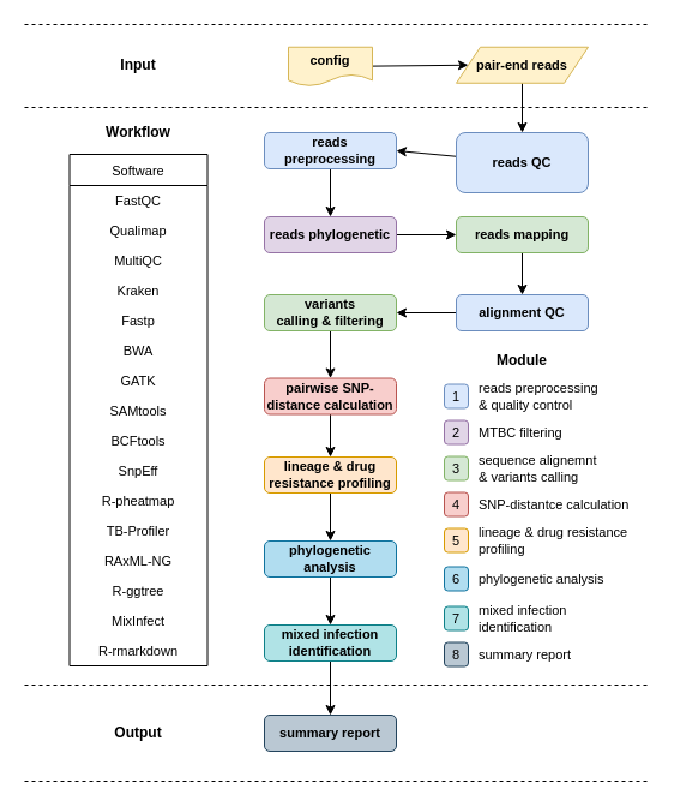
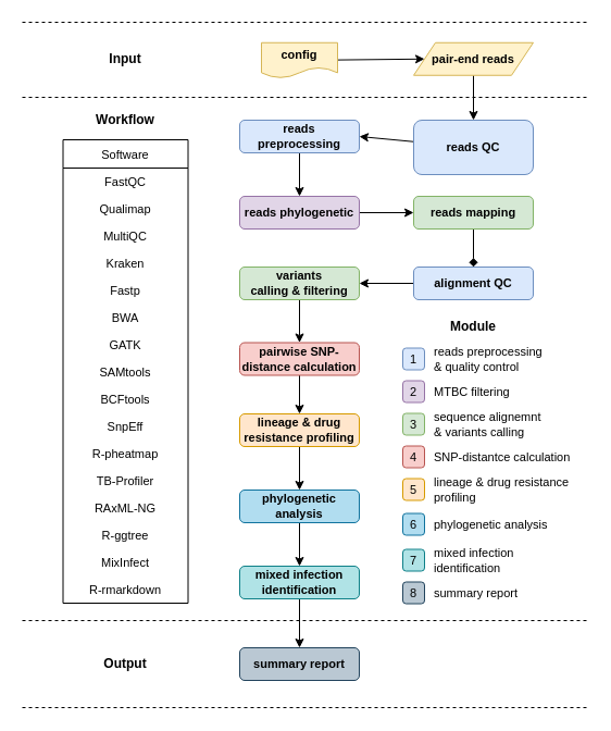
  <mxCell id="0" />
  <mxCell id="1" parent="0" />
  <mxCell id="2" style="edgeStyle=none;html=1;fontSize=11;comic=0;fontFamily=Arial;entryX=0;entryY=0.5;entryDx=0;entryDy=0;" parent="1" source="3" target="5" edge="1"><mxGeometry relative="1" as="geometry"><mxPoint x="380" y="55" as="targetPoint" /></mxGeometry></mxCell>
  <mxCell id="3" value="&lt;font style=&quot;font-size: 11px;&quot;&gt;config&lt;/font&gt;" style="shape=document;whiteSpace=wrap;html=1;boundedLbl=1;fontSize=11;fillColor=#fff2cc;strokeColor=#d6b656;comic=0;fontFamily=Arial;fontStyle=1" parent="1" vertex="1"><mxGeometry x="240" y="38.75" width="70" height="32.5" as="geometry" /></mxCell>
  <mxCell id="4" style="edgeStyle=orthogonalEdgeStyle;html=1;strokeWidth=1;comic=0;fontSize=11;fontFamily=Arial;" parent="1" source="5" target="7" edge="1"><mxGeometry relative="1" as="geometry" /></mxCell>
  <mxCell id="5" value="&lt;font style=&quot;font-size: 11px;&quot;&gt;pair-end reads&lt;/font&gt;" style="shape=parallelogram;perimeter=parallelogramPerimeter;whiteSpace=wrap;html=1;fixedSize=1;fontSize=11;fillColor=#fff2cc;strokeColor=#d6b656;comic=0;fontFamily=Arial;fontStyle=1" parent="1" vertex="1"><mxGeometry x="380" y="38.75" width="110" height="30" as="geometry" /></mxCell>
  <mxCell id="6" style="edgeStyle=none;html=1;comic=0;fontSize=11;fontFamily=Arial;" parent="1" source="7" edge="1"><mxGeometry relative="1" as="geometry"><mxPoint x="330" y="125" as="targetPoint" /></mxGeometry></mxCell>
  <mxCell id="7" value="&lt;font style=&quot;font-size: 11px&quot;&gt;reads QC&lt;br style=&quot;font-size: 11px&quot;&gt;&lt;/font&gt;" style="rounded=1;whiteSpace=wrap;html=1;fontSize=11;fillColor=#dae8fc;strokeColor=#6c8ebf;comic=0;fontFamily=Arial;fontStyle=1" parent="1" vertex="1"><mxGeometry x="380" y="110" width="110" height="50" as="geometry" /></mxCell>
- <mxCell id="8" value="" style="edgeStyle=none;html=1;" parent="1" source="9" target="58" edge="1"><mxGeometry relative="1" as="geometry" /></mxCell>
+ <mxCell id="8" value="" style="edgeStyle=none;html=1;endArrow=diamond;" parent="1" source="9" target="58" edge="1"><mxGeometry relative="1" as="geometry" /></mxCell>
  <mxCell id="9" value="&lt;font style=&quot;font-size: 11px;&quot;&gt;reads mapping&lt;br style=&quot;font-size: 11px;&quot;&gt;&lt;/font&gt;" style="rounded=1;whiteSpace=wrap;html=1;fontSize=11;fillColor=#d5e8d4;strokeColor=#82b366;comic=0;fontFamily=Arial;fontStyle=1" parent="1" vertex="1"><mxGeometry x="380" y="180" width="110" height="30" as="geometry" /></mxCell>
  <mxCell id="10" value="" style="edgeStyle=none;html=1;comic=0;fontSize=11;fontFamily=Arial;" parent="1" source="11" target="13" edge="1"><mxGeometry relative="1" as="geometry" /></mxCell>
  <mxCell id="11" value="&lt;font style=&quot;font-size: 11px&quot;&gt;variants &lt;br&gt;calling &amp;amp; filtering&lt;br style=&quot;font-size: 11px&quot;&gt;&lt;/font&gt;" style="rounded=1;whiteSpace=wrap;html=1;fontSize=11;fillColor=#d5e8d4;strokeColor=#82b366;comic=0;fontFamily=Arial;fontStyle=1" parent="1" vertex="1"><mxGeometry x="220" y="245" width="110" height="30" as="geometry" /></mxCell>
  <mxCell id="12" value="" style="edgeStyle=none;html=1;comic=0;fontSize=11;fontFamily=Arial;" parent="1" source="13" target="15" edge="1"><mxGeometry relative="1" as="geometry" /></mxCell>
  <mxCell id="13" value="&lt;font style=&quot;font-size: 11px;&quot;&gt;pairwise SNP-distance calculation&lt;br style=&quot;font-size: 11px;&quot;&gt;&lt;/font&gt;" style="rounded=1;whiteSpace=wrap;html=1;fontSize=11;fillColor=#f8cecc;strokeColor=#b85450;comic=0;fontFamily=Arial;fontStyle=1" parent="1" vertex="1"><mxGeometry x="220" y="314.5" width="110" height="30" as="geometry" /></mxCell>
  <mxCell id="14" value="" style="edgeStyle=none;html=1;comic=0;fontSize=11;fontFamily=Arial;" parent="1" source="15" target="17" edge="1"><mxGeometry relative="1" as="geometry" /></mxCell>
  <mxCell id="15" value="&lt;font style=&quot;font-size: 11px&quot;&gt;lineage &amp;amp; drug resistance profiling&lt;br style=&quot;font-size: 11px&quot;&gt;&lt;/font&gt;" style="rounded=1;whiteSpace=wrap;html=1;fontSize=11;comic=0;fontFamily=Arial;strokeColor=#D79B00;fillColor=#FFE6CC;fontStyle=1" parent="1" vertex="1"><mxGeometry x="220" y="380" width="110" height="30" as="geometry" /></mxCell>
  <mxCell id="16" value="" style="edgeStyle=orthogonalEdgeStyle;html=1;comic=0;fontSize=11;fontFamily=Arial;" parent="1" source="17" target="19" edge="1"><mxGeometry relative="1" as="geometry" /></mxCell>
  <mxCell id="17" value="&lt;font style=&quot;font-size: 11px&quot;&gt;phylogenetic analysis&lt;br style=&quot;font-size: 11px&quot;&gt;&lt;/font&gt;" style="rounded=1;whiteSpace=wrap;html=1;fontSize=11;fillColor=#b1ddf0;strokeColor=#10739e;comic=0;fontFamily=Arial;fontStyle=1" parent="1" vertex="1"><mxGeometry x="220" y="450" width="110" height="30" as="geometry" /></mxCell>
  <mxCell id="18" style="edgeStyle=orthogonalEdgeStyle;html=1;exitX=0.5;exitY=1;exitDx=0;exitDy=0;fontSize=11;fontColor=#000000;fontFamily=Arial;" parent="1" source="19" target="51" edge="1"><mxGeometry relative="1" as="geometry" /></mxCell>
  <mxCell id="19" value="&lt;font style=&quot;font-size: 11px&quot;&gt;mixed infection identification&lt;br style=&quot;font-size: 11px&quot;&gt;&lt;/font&gt;" style="rounded=1;whiteSpace=wrap;html=1;fontSize=11;fillColor=#b0e3e6;strokeColor=#0e8088;comic=0;fontFamily=Arial;fontStyle=1" parent="1" vertex="1"><mxGeometry x="220" y="520" width="110" height="30" as="geometry" /></mxCell>
  <mxCell id="20" value="&lt;font style=&quot;font-size: 11px;&quot;&gt;1&lt;br style=&quot;font-size: 11px;&quot;&gt;&lt;/font&gt;" style="rounded=1;whiteSpace=wrap;html=1;fontSize=11;fillColor=#dae8fc;strokeColor=#6c8ebf;comic=0;fontFamily=Arial;fontStyle=0" parent="1" vertex="1"><mxGeometry x="370" y="319.5" width="20" height="20" as="geometry" /></mxCell>
  <mxCell id="21" value="&lt;font style=&quot;font-size: 11px;&quot;&gt;2&lt;br style=&quot;font-size: 11px;&quot;&gt;&lt;/font&gt;" style="rounded=1;whiteSpace=wrap;html=1;fontSize=11;fillColor=#e1d5e7;strokeColor=#9673a6;comic=0;fontFamily=Arial;fontStyle=0" parent="1" vertex="1"><mxGeometry x="370" y="349.5" width="20" height="20" as="geometry" /></mxCell>
  <mxCell id="22" value="reads preprocessing &lt;br&gt;&amp;amp; quality control" style="text;html=1;strokeColor=none;fillColor=none;align=left;verticalAlign=middle;whiteSpace=wrap;rounded=0;fontSize=11;fontFamily=Arial;fontStyle=0" parent="1" vertex="1"><mxGeometry x="397" y="319.5" width="140" height="20" as="geometry" /></mxCell>
  <mxCell id="23" value="&lt;font style=&quot;font-size: 11px;&quot;&gt;3&lt;br style=&quot;font-size: 11px;&quot;&gt;&lt;/font&gt;" style="rounded=1;whiteSpace=wrap;html=1;fontSize=11;fillColor=#d5e8d4;strokeColor=#82b366;comic=0;fontFamily=Arial;fontStyle=0" parent="1" vertex="1"><mxGeometry x="370" y="379.5" width="20" height="20" as="geometry" /></mxCell>
  <mxCell id="24" value="MTBC filtering" style="text;html=1;strokeColor=none;fillColor=none;align=left;verticalAlign=middle;whiteSpace=wrap;rounded=0;fontSize=11;fontFamily=Arial;fontStyle=0" parent="1" vertex="1"><mxGeometry x="397" y="349.5" width="140" height="20" as="geometry" /></mxCell>
  <mxCell id="25" value="&lt;font style=&quot;font-size: 11px;&quot;&gt;4&lt;br style=&quot;font-size: 11px;&quot;&gt;&lt;/font&gt;" style="rounded=1;whiteSpace=wrap;html=1;fontSize=11;fillColor=#f8cecc;strokeColor=#b85450;comic=0;fontFamily=Arial;fontStyle=0" parent="1" vertex="1"><mxGeometry x="370" y="409.5" width="20" height="20" as="geometry" /></mxCell>
  <mxCell id="26" value="SNP-distantce calculation" style="text;html=1;strokeColor=none;fillColor=none;align=left;verticalAlign=middle;whiteSpace=wrap;rounded=0;fontSize=11;fontFamily=Arial;fontStyle=0" parent="1" vertex="1"><mxGeometry x="397" y="409.5" width="133" height="20" as="geometry" /></mxCell>
  <mxCell id="27" value="&lt;font style=&quot;font-size: 11px;&quot;&gt;5&lt;br style=&quot;font-size: 11px;&quot;&gt;&lt;/font&gt;" style="rounded=1;whiteSpace=wrap;html=1;fontSize=11;fillColor=#ffe6cc;strokeColor=#d79b00;comic=0;fontFamily=Arial;fontStyle=0" parent="1" vertex="1"><mxGeometry x="370" y="439.5" width="20" height="20" as="geometry" /></mxCell>
  <mxCell id="28" value="lineage &amp;amp; drug resistance profiling" style="text;html=1;strokeColor=none;fillColor=none;align=left;verticalAlign=middle;whiteSpace=wrap;rounded=0;fontSize=11;fontFamily=Arial;fontStyle=0" parent="1" vertex="1"><mxGeometry x="397" y="439.5" width="133" height="20" as="geometry" /></mxCell>
  <mxCell id="29" value="sequence alignemnt &lt;br&gt;&amp;amp; variants calling" style="text;html=1;strokeColor=none;fillColor=none;align=left;verticalAlign=middle;whiteSpace=wrap;rounded=0;fontSize=11;fontFamily=Arial;fontStyle=0" parent="1" vertex="1"><mxGeometry x="397" y="379.5" width="140" height="20" as="geometry" /></mxCell>
  <mxCell id="30" value="" style="endArrow=none;dashed=1;html=1;edgeStyle=orthogonalEdgeStyle;fontSize=11;fontFamily=Arial;" parent="1" edge="1"><mxGeometry width="50" height="50" relative="1" as="geometry"><mxPoint x="20" y="89" as="sourcePoint" /><mxPoint x="540" y="89" as="targetPoint" /></mxGeometry></mxCell>
  <mxCell id="31" value="" style="endArrow=none;dashed=1;html=1;fontSize=11;fontFamily=Arial;" parent="1" edge="1"><mxGeometry width="50" height="50" relative="1" as="geometry"><mxPoint x="20" y="20" as="sourcePoint" /><mxPoint x="540" y="20" as="targetPoint" /></mxGeometry></mxCell>
  <mxCell id="32" value="&lt;span&gt;&lt;font style=&quot;font-size: 12px&quot;&gt;Input&lt;/font&gt;&lt;/span&gt;" style="text;html=1;strokeColor=none;fillColor=none;align=center;verticalAlign=middle;whiteSpace=wrap;rounded=0;flipV=0;rotation=0;fontSize=11;fontFamily=Arial;fontStyle=1" parent="1" vertex="1"><mxGeometry x="95" y="43.75" width="40" height="20" as="geometry" /></mxCell>
  <mxCell id="33" value="&lt;span&gt;&lt;font style=&quot;font-size: 12px&quot;&gt;Workflow&lt;/font&gt;&lt;/span&gt;" style="text;html=1;strokeColor=none;fillColor=none;align=center;verticalAlign=middle;whiteSpace=wrap;rounded=0;flipV=0;rotation=0;fontSize=11;fontFamily=Arial;fontStyle=1" parent="1" vertex="1"><mxGeometry x="70" y="100" width="90" height="20" as="geometry" /></mxCell>
  <mxCell id="34" value="Software" style="swimlane;fontStyle=0;childLayout=stackLayout;horizontal=1;startSize=26;horizontalStack=0;resizeParent=1;resizeParentMax=0;resizeLast=0;collapsible=1;marginBottom=0;fontSize=11;align=center;swimlaneFillColor=none;fontFamily=Arial;spacing=2;" parent="1" vertex="1"><mxGeometry x="57.5" y="128" width="115" height="426" as="geometry"><mxRectangle x="45" y="158" width="80" height="26" as="alternateBounds" /></mxGeometry></mxCell>
  <mxCell id="35" value="FastQC" style="text;strokeColor=none;fillColor=none;align=center;verticalAlign=top;spacingLeft=4;spacingRight=4;overflow=hidden;rotatable=0;points=[[0,0.5],[1,0.5]];portConstraint=eastwest;fontSize=11;fontFamily=Arial;spacing=2;" parent="34" vertex="1"><mxGeometry y="26" width="115" height="25" as="geometry" /></mxCell>
  <mxCell id="36" value="Qualimap" style="text;strokeColor=none;fillColor=none;align=center;verticalAlign=top;spacingLeft=4;spacingRight=4;overflow=hidden;rotatable=0;points=[[0,0.5],[1,0.5]];portConstraint=eastwest;fontSize=11;fontFamily=Arial;spacing=2;" parent="34" vertex="1"><mxGeometry y="51" width="115" height="25" as="geometry" /></mxCell>
  <mxCell id="37" value="MultiQC" style="text;strokeColor=none;fillColor=none;align=center;verticalAlign=top;spacingLeft=4;spacingRight=4;overflow=hidden;rotatable=0;points=[[0,0.5],[1,0.5]];portConstraint=eastwest;fontSize=11;fontFamily=Arial;spacing=2;" parent="34" vertex="1"><mxGeometry y="76" width="115" height="25" as="geometry" /></mxCell>
  <mxCell id="38" value="Kraken" style="text;strokeColor=none;fillColor=none;align=center;verticalAlign=top;spacingLeft=4;spacingRight=4;overflow=hidden;rotatable=0;points=[[0,0.5],[1,0.5]];portConstraint=eastwest;fontSize=11;fontFamily=Arial;spacing=2;" parent="34" vertex="1"><mxGeometry y="101" width="115" height="25" as="geometry" /></mxCell>
  <mxCell id="39" value="Fastp" style="text;strokeColor=none;fillColor=none;align=center;verticalAlign=top;spacingLeft=4;spacingRight=4;overflow=hidden;rotatable=0;points=[[0,0.5],[1,0.5]];portConstraint=eastwest;fontSize=11;fontFamily=Arial;spacing=2;" parent="34" vertex="1"><mxGeometry y="126" width="115" height="25" as="geometry" /></mxCell>
  <mxCell id="40" value="BWA" style="text;strokeColor=none;fillColor=none;align=center;verticalAlign=top;spacingLeft=4;spacingRight=4;overflow=hidden;rotatable=0;points=[[0,0.5],[1,0.5]];portConstraint=eastwest;fontSize=11;fontFamily=Arial;spacing=2;" parent="34" vertex="1"><mxGeometry y="151" width="115" height="25" as="geometry" /></mxCell>
  <mxCell id="41" value="GATK" style="text;strokeColor=none;fillColor=none;align=center;verticalAlign=top;spacingLeft=4;spacingRight=4;overflow=hidden;rotatable=0;points=[[0,0.5],[1,0.5]];portConstraint=eastwest;fontSize=11;fontFamily=Arial;spacing=2;" parent="34" vertex="1"><mxGeometry y="176" width="115" height="25" as="geometry" /></mxCell>
  <mxCell id="42" value="SAMtools" style="text;strokeColor=none;fillColor=none;align=center;verticalAlign=top;spacingLeft=4;spacingRight=4;overflow=hidden;rotatable=0;points=[[0,0.5],[1,0.5]];portConstraint=eastwest;fontSize=11;fontFamily=Arial;spacing=2;" parent="34" vertex="1"><mxGeometry y="201" width="115" height="25" as="geometry" /></mxCell>
  <mxCell id="43" value="BCFtools" style="text;strokeColor=none;fillColor=none;align=center;verticalAlign=top;spacingLeft=4;spacingRight=4;overflow=hidden;rotatable=0;points=[[0,0.5],[1,0.5]];portConstraint=eastwest;fontSize=11;fontFamily=Arial;spacing=2;" parent="34" vertex="1"><mxGeometry y="226" width="115" height="25" as="geometry" /></mxCell>
  <mxCell id="44" value="SnpEff" style="text;strokeColor=none;fillColor=none;align=center;verticalAlign=top;spacingLeft=4;spacingRight=4;overflow=hidden;rotatable=0;points=[[0,0.5],[1,0.5]];portConstraint=eastwest;fontSize=11;fontFamily=Arial;spacing=2;" parent="34" vertex="1"><mxGeometry y="251" width="115" height="25" as="geometry" /></mxCell>
  <mxCell id="45" value="R-pheatmap" style="text;strokeColor=none;fillColor=none;align=center;verticalAlign=top;spacingLeft=4;spacingRight=4;overflow=hidden;rotatable=0;points=[[0,0.5],[1,0.5]];portConstraint=eastwest;fontSize=11;fontFamily=Arial;spacing=2;" parent="34" vertex="1"><mxGeometry y="276" width="115" height="25" as="geometry" /></mxCell>
  <mxCell id="46" value="TB-Profiler" style="text;strokeColor=none;fillColor=none;align=center;verticalAlign=top;spacingLeft=4;spacingRight=4;overflow=hidden;rotatable=0;points=[[0,0.5],[1,0.5]];portConstraint=eastwest;fontSize=11;fontFamily=Arial;spacing=2;" parent="34" vertex="1"><mxGeometry y="301" width="115" height="25" as="geometry" /></mxCell>
  <mxCell id="47" value="RAxML-NG" style="text;strokeColor=none;fillColor=none;align=center;verticalAlign=top;spacingLeft=4;spacingRight=4;overflow=hidden;rotatable=0;points=[[0,0.5],[1,0.5]];portConstraint=eastwest;fontSize=11;fontFamily=Arial;spacing=2;" parent="34" vertex="1"><mxGeometry y="326" width="115" height="25" as="geometry" /></mxCell>
  <mxCell id="48" value="R-ggtree&#10;&#10;ggtree&#10;ggtree" style="text;strokeColor=none;fillColor=none;align=center;verticalAlign=top;spacingLeft=4;spacingRight=4;overflow=hidden;rotatable=0;points=[[0,0.5],[1,0.5]];portConstraint=eastwest;fontSize=11;fontFamily=Arial;spacing=2;" parent="34" vertex="1"><mxGeometry y="351" width="115" height="25" as="geometry" /></mxCell>
  <mxCell id="49" value="MixInfect" style="text;strokeColor=none;fillColor=none;align=center;verticalAlign=top;spacingLeft=4;spacingRight=4;overflow=hidden;rotatable=0;points=[[0,0.5],[1,0.5]];portConstraint=eastwest;fontSize=11;fontFamily=Arial;spacing=2;" parent="34" vertex="1"><mxGeometry y="376" width="115" height="25" as="geometry" /></mxCell>
  <mxCell id="50" value="R-rmarkdown" style="text;strokeColor=none;fillColor=none;align=center;verticalAlign=top;spacingLeft=4;spacingRight=4;overflow=hidden;rotatable=0;points=[[0,0.5],[1,0.5]];portConstraint=eastwest;fontSize=11;fontFamily=Arial;spacing=2;" parent="34" vertex="1"><mxGeometry y="401" width="115" height="25" as="geometry" /></mxCell>
  <mxCell id="51" value="&lt;font style=&quot;font-size: 11px&quot;&gt;summary report&lt;br style=&quot;font-size: 11px&quot;&gt;&lt;/font&gt;" style="rounded=1;whiteSpace=wrap;html=1;fontSize=11;fillColor=#bac8d3;strokeColor=#23445d;comic=0;fontFamily=Arial;fontStyle=1" parent="1" vertex="1"><mxGeometry x="220" y="595" width="110" height="30" as="geometry" /></mxCell>
  <mxCell id="52" value="" style="endArrow=none;dashed=1;html=1;fontSize=11;fontFamily=Arial;" parent="1" edge="1"><mxGeometry width="50" height="50" relative="1" as="geometry"><mxPoint x="20" y="650" as="sourcePoint" /><mxPoint x="540" y="650" as="targetPoint" /></mxGeometry></mxCell>
  <mxCell id="53" value="&lt;span&gt;&lt;font style=&quot;font-size: 12px&quot;&gt;Output&lt;/font&gt;&lt;/span&gt;" style="text;html=1;strokeColor=none;fillColor=none;align=center;verticalAlign=middle;whiteSpace=wrap;rounded=0;flipV=0;rotation=0;fontSize=11;fontFamily=Arial;fontStyle=1" parent="1" vertex="1"><mxGeometry x="70" y="600" width="90" height="20" as="geometry" /></mxCell>
  <mxCell id="54" value="phylogenetic analysis" style="text;html=1;strokeColor=none;fillColor=none;align=left;verticalAlign=middle;whiteSpace=wrap;rounded=0;fontSize=11;fontFamily=Arial;fontStyle=0" parent="1" vertex="1"><mxGeometry x="397" y="471.5" width="140" height="20" as="geometry" /></mxCell>
  <mxCell id="55" value="&lt;font style=&quot;font-size: 11px;&quot;&gt;6&lt;br style=&quot;font-size: 11px;&quot;&gt;&lt;/font&gt;" style="rounded=1;whiteSpace=wrap;html=1;fontSize=11;fillColor=#b1ddf0;strokeColor=#10739e;comic=0;fontFamily=Arial;fontStyle=0" parent="1" vertex="1"><mxGeometry x="370" y="471.5" width="20" height="20" as="geometry" /></mxCell>
  <mxCell id="56" value="&lt;font style=&quot;font-size: 12px&quot;&gt;Module&lt;/font&gt;" style="text;html=1;strokeColor=none;fillColor=none;align=center;verticalAlign=middle;whiteSpace=wrap;rounded=0;fontSize=11;fontColor=#000000;fontStyle=1;fontFamily=Arial;" parent="1" vertex="1"><mxGeometry x="405" y="290" width="60" height="20" as="geometry" /></mxCell>
  <mxCell id="57" style="edgeStyle=none;html=1;exitX=0;exitY=0.5;exitDx=0;exitDy=0;entryX=1;entryY=0.5;entryDx=0;entryDy=0;" parent="1" source="58" target="11" edge="1"><mxGeometry relative="1" as="geometry" /></mxCell>
  <mxCell id="58" value="&lt;font style=&quot;font-size: 11px&quot;&gt;alignment QC&lt;br style=&quot;font-size: 11px&quot;&gt;&lt;/font&gt;" style="rounded=1;whiteSpace=wrap;html=1;fontSize=11;fillColor=#dae8fc;strokeColor=#6c8ebf;comic=0;fontFamily=Arial;fontStyle=1" parent="1" vertex="1"><mxGeometry x="380" y="245" width="110" height="30" as="geometry" /></mxCell>
  <mxCell id="59" style="edgeStyle=orthogonalEdgeStyle;rounded=0;orthogonalLoop=1;jettySize=auto;html=1;entryX=0.5;entryY=0;entryDx=0;entryDy=0;" parent="1" source="60" target="62" edge="1"><mxGeometry relative="1" as="geometry" /></mxCell>
  <mxCell id="60" value="&lt;font style=&quot;font-size: 11px&quot;&gt;reads preprocessing&lt;br style=&quot;font-size: 11px&quot;&gt;&lt;/font&gt;" style="rounded=1;whiteSpace=wrap;html=1;fontSize=11;glass=0;shadow=0;sketch=0;comic=0;fontFamily=Arial;strokeColor=#6C8EBF;fillColor=#DAE8FC;fontStyle=1" parent="1" vertex="1"><mxGeometry x="220" y="110" width="110" height="30" as="geometry" /></mxCell>
  <mxCell id="61" style="edgeStyle=orthogonalEdgeStyle;rounded=0;orthogonalLoop=1;jettySize=auto;html=1;entryX=0;entryY=0.5;entryDx=0;entryDy=0;" parent="1" source="62" target="9" edge="1"><mxGeometry relative="1" as="geometry" /></mxCell>
  <mxCell id="62" value="&lt;font style=&quot;font-size: 11px;&quot;&gt;reads phylogenetic&lt;br style=&quot;font-size: 11px;&quot;&gt;&lt;/font&gt;" style="rounded=1;whiteSpace=wrap;html=1;fontSize=11;fillColor=#e1d5e7;strokeColor=#9673a6;comic=0;fontFamily=Arial;fontStyle=1" parent="1" vertex="1"><mxGeometry x="220" y="180" width="110" height="30" as="geometry" /></mxCell>
  <mxCell id="63" value="&lt;font style=&quot;font-size: 11px&quot;&gt;7&lt;br style=&quot;font-size: 11px&quot;&gt;&lt;/font&gt;" style="rounded=1;whiteSpace=wrap;html=1;fontSize=11;fillColor=#b0e3e6;strokeColor=#0e8088;comic=0;fontFamily=Arial;fontStyle=0" parent="1" vertex="1"><mxGeometry x="370" y="504.5" width="20" height="20" as="geometry" /></mxCell>
  <mxCell id="64" value="&lt;span style=&quot;text-align: center&quot;&gt;mixed infection identification&lt;/span&gt;" style="text;html=1;strokeColor=none;fillColor=none;align=left;verticalAlign=middle;whiteSpace=wrap;rounded=0;fontSize=11;fontFamily=Arial;fontStyle=0" parent="1" vertex="1"><mxGeometry x="397" y="504.5" width="123" height="20" as="geometry" /></mxCell>
  <mxCell id="65" value="&lt;font style=&quot;font-size: 11px&quot;&gt;8&lt;br style=&quot;font-size: 11px&quot;&gt;&lt;/font&gt;" style="rounded=1;whiteSpace=wrap;html=1;fontSize=11;fillColor=#bac8d3;strokeColor=#23445d;comic=0;fontFamily=Arial;fontStyle=0" parent="1" vertex="1"><mxGeometry x="370" y="534.5" width="20" height="20" as="geometry" /></mxCell>
  <mxCell id="66" value="&lt;span style=&quot;text-align: center&quot;&gt;summary report&lt;/span&gt;" style="text;html=1;strokeColor=none;fillColor=none;align=left;verticalAlign=middle;whiteSpace=wrap;rounded=0;fontSize=11;fontFamily=Arial;fontStyle=0" parent="1" vertex="1"><mxGeometry x="397" y="534.5" width="123" height="20" as="geometry" /></mxCell>
  <mxCell id="67" value="" style="endArrow=none;dashed=1;html=1;fontSize=11;fontFamily=Arial;" parent="1" edge="1"><mxGeometry width="50" height="50" relative="1" as="geometry"><mxPoint x="20" y="570" as="sourcePoint" /><mxPoint x="540" y="570" as="targetPoint" /></mxGeometry></mxCell>
